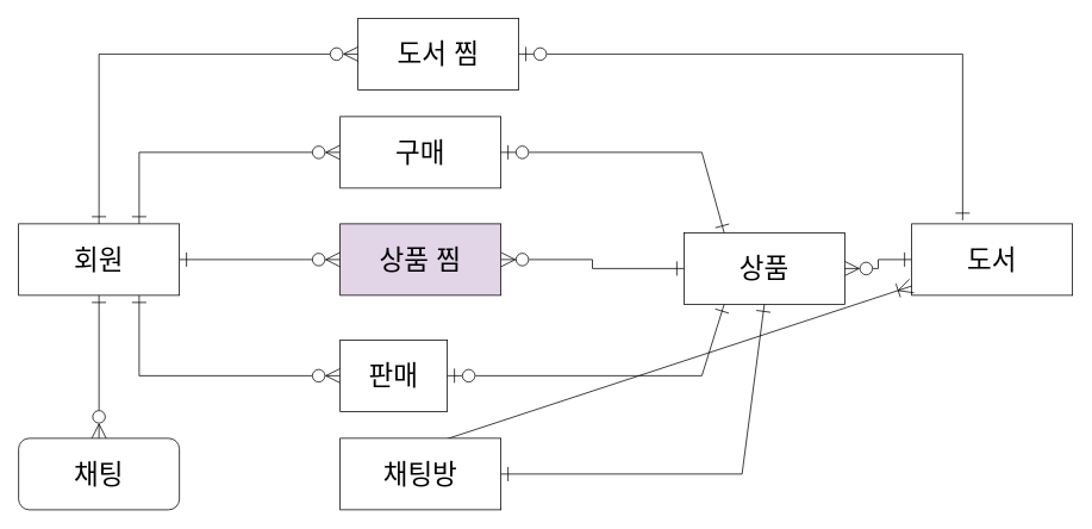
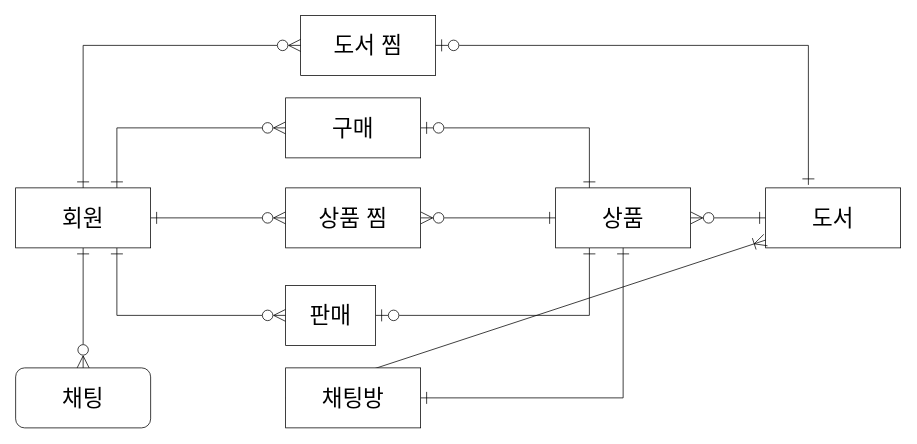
  <mxCell id="0" />
  <mxCell id="1" parent="0" />
  <mxCell id="2" value="" style="rounded=0;orthogonalLoop=1;jettySize=auto;html=1;fontSize=30;endArrow=ERzeroToMany;endFill=0;endSize=14;startArrow=ERone;startFill=0;startSize=14;exitX=0.75;exitY=0;exitDx=0;exitDy=0;entryX=0;entryY=0.5;entryDx=0;entryDy=0;" parent="1" source="6" target="8" edge="1"><mxGeometry relative="1" as="geometry"><Array as="points"><mxPoint x="155" y="170" /></Array></mxGeometry></mxCell>
  <mxCell id="3" value="" style="rounded=0;orthogonalLoop=1;jettySize=auto;html=1;fontSize=30;endArrow=ERzeroToMany;endFill=0;endSize=14;startArrow=ERone;startFill=0;startSize=14;entryX=0;entryY=0.5;entryDx=0;entryDy=0;exitX=0.75;exitY=1;exitDx=0;exitDy=0;" parent="1" source="6" target="10" edge="1"><mxGeometry relative="1" as="geometry"><Array as="points"><mxPoint x="155" y="420" /></Array></mxGeometry></mxCell>
  <mxCell id="4" value="" style="edgeStyle=orthogonalEdgeStyle;rounded=0;orthogonalLoop=1;jettySize=auto;html=1;fontSize=30;endArrow=ERzeroToMany;endFill=0;endSize=14;startArrow=ERone;startFill=0;startSize=14;" parent="1" source="6" target="19" edge="1"><mxGeometry relative="1" as="geometry"><mxPoint x="110" y="400" as="targetPoint" /></mxGeometry></mxCell>
  <mxCell id="5" value="" style="edgeStyle=orthogonalEdgeStyle;rounded=0;orthogonalLoop=1;jettySize=auto;html=1;fontSize=30;startArrow=ERone;startFill=0;endArrow=ERzeroToMany;endFill=0;startSize=14;endSize=14;" parent="1" source="6" target="12" edge="1"><mxGeometry relative="1" as="geometry" /></mxCell>
  <mxCell id="6" value="&lt;font style=&quot;font-size: 30px&quot;&gt;회원&lt;/font&gt;" style="rounded=0;whiteSpace=wrap;html=1;" parent="1" vertex="1"><mxGeometry x="20" y="250" width="180" height="80" as="geometry" /></mxCell>
  <mxCell id="7" style="rounded=0;orthogonalLoop=1;jettySize=auto;html=1;fontSize=30;startArrow=ERzeroToOne;startFill=0;endArrow=ERone;endFill=0;startSize=14;endSize=14;exitX=1;exitY=0.5;exitDx=0;exitDy=0;entryX=0.25;entryY=0;entryDx=0;entryDy=0;" parent="1" source="8" target="14" edge="1"><mxGeometry relative="1" as="geometry"><Array as="points"><mxPoint x="785" y="170" /></Array></mxGeometry></mxCell>
  <mxCell id="8" value="&lt;span style=&quot;font-size: 30px&quot;&gt;구매&lt;/span&gt;" style="rounded=0;whiteSpace=wrap;html=1;" parent="1" vertex="1"><mxGeometry x="380" y="130" width="180" height="80" as="geometry" /></mxCell>
  <mxCell id="9" style="rounded=0;orthogonalLoop=1;jettySize=auto;html=1;fontSize=30;startArrow=ERzeroToOne;startFill=0;endArrow=ERone;endFill=0;startSize=14;endSize=14;exitX=1;exitY=0.5;exitDx=0;exitDy=0;entryX=0.25;entryY=1;entryDx=0;entryDy=0;" parent="1" source="10" target="14" edge="1"><mxGeometry relative="1" as="geometry"><Array as="points"><mxPoint x="785" y="420" /></Array></mxGeometry></mxCell>
  <mxCell id="10" value="&lt;font style=&quot;font-size: 30px&quot;&gt;판매&lt;/font&gt;" style="rounded=0;whiteSpace=wrap;html=1;" parent="1" vertex="1"><mxGeometry x="380" y="380" width="120" height="80" as="geometry" /></mxCell>
  <mxCell id="11" value="" style="edgeStyle=orthogonalEdgeStyle;rounded=0;orthogonalLoop=1;jettySize=auto;html=1;fontSize=30;startArrow=ERzeroToMany;startFill=0;endArrow=ERone;endFill=0;startSize=14;endSize=14;" parent="1" source="12" target="14" edge="1"><mxGeometry relative="1" as="geometry" /></mxCell>
- <mxCell id="12" value="&lt;span style=&quot;font-size: 30px&quot;&gt;상품 찜&lt;/span&gt;" style="rounded=0;whiteSpace=wrap;html=1;fillColor=#e1d5e7;" parent="1" vertex="1"><mxGeometry x="380" y="250" width="180" height="80" as="geometry" /></mxCell>
+ <mxCell id="12" value="&lt;span style=&quot;font-size: 30px&quot;&gt;상품 찜&lt;/span&gt;" style="rounded=0;whiteSpace=wrap;html=1;" parent="1" vertex="1"><mxGeometry x="380" y="250" width="180" height="80" as="geometry" /></mxCell>
  <mxCell id="13" value="" style="edgeStyle=orthogonalEdgeStyle;rounded=0;orthogonalLoop=1;jettySize=auto;html=1;fontSize=30;startArrow=ERzeroToMany;startFill=0;endArrow=ERone;endFill=0;startSize=14;endSize=14;" parent="1" source="14" target="15" edge="1"><mxGeometry relative="1" as="geometry" /></mxCell>
- <mxCell id="14" value="&lt;span style=&quot;font-size: 30px&quot;&gt;상품&lt;/span&gt;" style="rounded=0;whiteSpace=wrap;html=1;" parent="1" vertex="1"><mxGeometry x="765" y="260" width="180" height="80" as="geometry" /></mxCell>
+ <mxCell id="14" value="&lt;span style=&quot;font-size: 30px&quot;&gt;상품&lt;/span&gt;" style="rounded=0;whiteSpace=wrap;html=1;" parent="1" vertex="1"><mxGeometry x="740" y="250" width="180" height="80" as="geometry" /></mxCell>
  <mxCell id="15" value="&lt;span style=&quot;font-size: 30px&quot;&gt;도서&lt;/span&gt;" style="rounded=0;whiteSpace=wrap;html=1;" parent="1" vertex="1"><mxGeometry x="1020" y="250" width="180" height="80" as="geometry" /></mxCell>
  <mxCell id="16" value="" style="edgeStyle=none;rounded=0;orthogonalLoop=1;jettySize=auto;html=1;fontSize=20;startArrow=ERone;startFill=0;endArrow=ERoneToMany;endFill=0;startSize=14;endSize=14;exitX=0;exitY=0.5;exitDx=0;exitDy=0;" parent="1" source="18" target="15" edge="1"><mxGeometry relative="1" as="geometry" /></mxCell>
  <mxCell id="17" style="rounded=0;orthogonalLoop=1;jettySize=auto;html=1;startArrow=ERone;startFill=0;endArrow=ERone;endFill=0;targetPerimeterSpacing=0;strokeWidth=1;endSize=14;startSize=14;exitX=1;exitY=0.5;exitDx=0;exitDy=0;entryX=0.5;entryY=1;entryDx=0;entryDy=0;" parent="1" source="18" target="14" edge="1"><mxGeometry relative="1" as="geometry"><Array as="points"><mxPoint x="830" y="530" /></Array></mxGeometry></mxCell>
  <mxCell id="18" value="&lt;span style=&quot;font-size: 30px&quot;&gt;채팅방&lt;/span&gt;" style="rounded=0;whiteSpace=wrap;html=1;" parent="1" vertex="1"><mxGeometry x="380" y="490" width="180" height="80" as="geometry" /></mxCell>
  <mxCell id="19" value="&lt;span style=&quot;font-size: 30px&quot;&gt;채팅&lt;/span&gt;" style="whiteSpace=wrap;html=1;rounded=1;" parent="1" vertex="1"><mxGeometry x="20" y="490" width="180" height="80" as="geometry" /></mxCell>
  <mxCell id="20" value="&lt;span style=&quot;font-size: 30px&quot;&gt;도서 찜&lt;/span&gt;" style="rounded=0;whiteSpace=wrap;html=1;" vertex="1" parent="1"><mxGeometry x="400" y="20" width="180" height="80" as="geometry" /></mxCell>
  <mxCell id="21" value="" style="rounded=0;orthogonalLoop=1;jettySize=auto;html=1;fontSize=30;endArrow=ERzeroToMany;endFill=0;endSize=14;startArrow=ERone;startFill=0;startSize=14;exitX=0.5;exitY=0;exitDx=0;exitDy=0;entryX=0;entryY=0.5;entryDx=0;entryDy=0;" edge="1" parent="1" source="6" target="20"><mxGeometry relative="1" as="geometry"><mxPoint x="110" y="200" as="sourcePoint" /><mxPoint x="335" y="130" as="targetPoint" /><Array as="points"><mxPoint x="110" y="60" /></Array></mxGeometry></mxCell>
  <mxCell id="22" style="rounded=0;orthogonalLoop=1;jettySize=auto;html=1;fontSize=30;startArrow=ERzeroToOne;startFill=0;endArrow=ERone;endFill=0;startSize=14;endSize=14;exitX=1;exitY=0.5;exitDx=0;exitDy=0;" edge="1" parent="1" source="20"><mxGeometry relative="1" as="geometry"><mxPoint x="860" y="40" as="sourcePoint" /><mxPoint x="1077" y="246" as="targetPoint" /><Array as="points"><mxPoint x="1077" y="60" /></Array></mxGeometry></mxCell>
